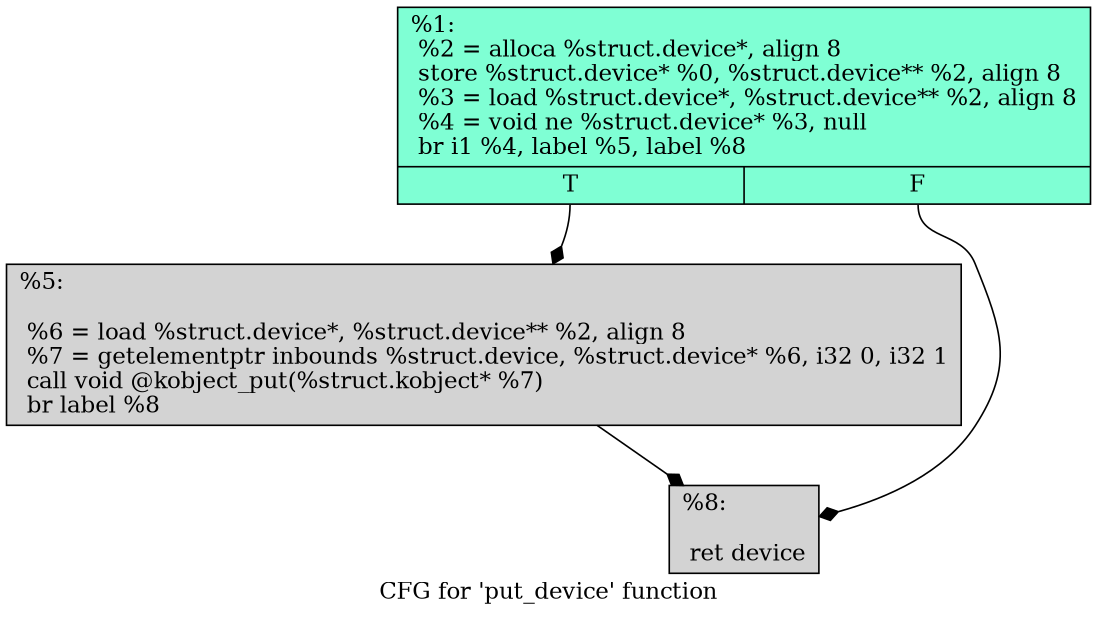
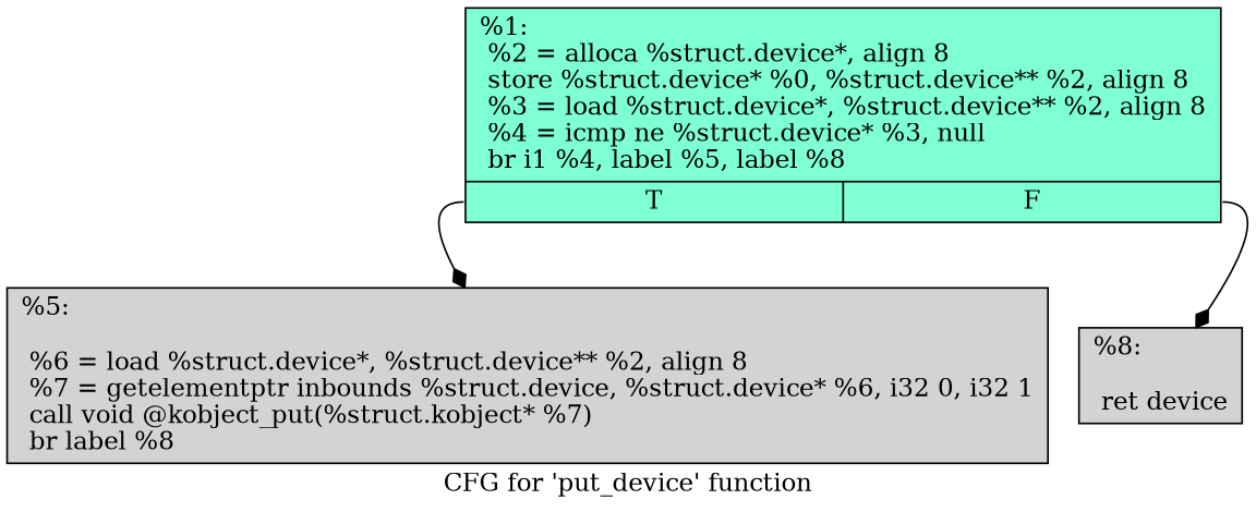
  digraph {
    label="CFG for 'put_device' function"
    node [fillcolor=lightgrey shape=record style=filled]
    edge [arrowhead=diamond]
-   n1 [fillcolor=aquamarine label="{%1:\l  %2 = alloca %struct.device*, align 8\l  store %struct.device* %0, %struct.device** %2, align 8\l  %3 = load %struct.device*, %struct.device** %2, align 8\l  %4 = void ne %struct.device* %3, null\l  br i1 %4, label %5, label %8\l|{<s0>T|<s1>F}}"]
+   n1 [fillcolor=aquamarine label="{%1:\l  %2 = alloca %struct.device*, align 8\l  store %struct.device* %0, %struct.device** %2, align 8\l  %3 = load %struct.device*, %struct.device** %2, align 8\l  %4 = icmp ne %struct.device* %3, null\l  br i1 %4, label %5, label %8\l|{<s0>T|<s1>F}}"]
    n2 [label="{%5:\l\l  %6 = load %struct.device*, %struct.device** %2, align 8\l  %7 = getelementptr inbounds %struct.device, %struct.device* %6, i32 0, i32 1\l  call void @kobject_put(%struct.kobject* %7)\l  br label %8\l}"]
    n3 [label="{%8:\l\l  ret device\l}"]
    n1 -> n2 [tailport=s0]
    n1 -> n3 [tailport=s1]
-   n2 -> n3
  }
